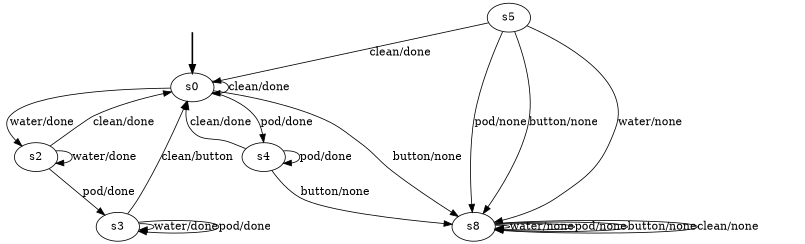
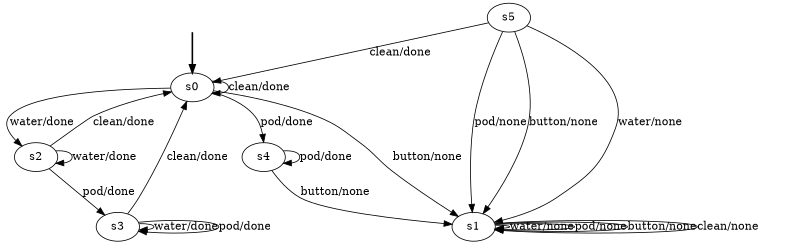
  digraph {
    fake [style=invisible]
    s0 [root=true]
-   s1 [label=s8]
+   s1
    s4
    s2
    s3
    s5
    fake -> s0 [style=bold]
    s0 -> s0 [label="clean/done"]
    s0 -> s1 [label="button/none"]
    s0 -> s4 [label="pod/done"]
    s0 -> s2 [label="water/done"]
    s1 -> s1 [label="water/none"]
    s1 -> s1 [label="pod/none"]
    s1 -> s1 [label="button/none"]
    s1 -> s1 [label="clean/none"]
-   s4 -> s0 [label="clean/done"]
    s4 -> s1 [label="button/none"]
    s4 -> s4 [label="pod/done"]
    s2 -> s0 [label="clean/done"]
    s2 -> s2 [label="water/done"]
    s2 -> s3 [label="pod/done"]
-   s3 -> s0 [label="clean/button"]
+   s3 -> s0 [label="clean/done"]
    s3 -> s3 [label="water/done"]
    s3 -> s3 [label="pod/done"]
    s5 -> s0 [label="clean/done"]
    s5 -> s1 [label="water/none"]
    s5 -> s1 [label="pod/none"]
    s5 -> s1 [label="button/none"]
  }
